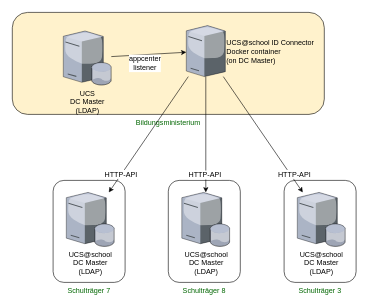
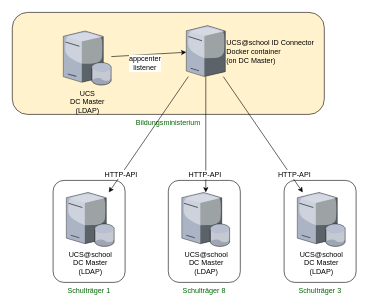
  <mxCell id="0" style=";html=1;" />
  <mxCell id="1" style=";html=1;" parent="0" />
  <mxCell id="2" value="&lt;font color=&quot;#006600&quot;&gt;Bildungsministerium&lt;/font&gt;" style="rounded=1;whiteSpace=wrap;html=1;labelPosition=center;verticalLabelPosition=bottom;align=center;verticalAlign=top;fillColor=#fff2cc;" parent="1" vertex="1"><mxGeometry x="20" y="20" width="520" height="170" as="geometry" /></mxCell>
  <mxCell id="3" value="&lt;font color=&quot;#006600&quot;&gt;Schulträger 3&lt;/font&gt;" style="rounded=1;whiteSpace=wrap;html=1;labelPosition=center;verticalLabelPosition=bottom;align=center;verticalAlign=top;" parent="1" vertex="1"><mxGeometry x="473" y="300" width="120" height="170" as="geometry" /></mxCell>
  <mxCell id="4" value="&lt;font color=&quot;#006600&quot;&gt;Schulträger 8&lt;br&gt;&lt;/font&gt;" style="rounded=1;whiteSpace=wrap;html=1;labelPosition=center;verticalLabelPosition=bottom;align=center;verticalAlign=top;" parent="1" vertex="1"><mxGeometry x="280" y="300" width="120" height="170" as="geometry" /></mxCell>
- <mxCell id="5" value="&lt;font color=&quot;#006600&quot;&gt;Schulträger 7&lt;/font&gt;" style="rounded=1;whiteSpace=wrap;html=1;labelPosition=center;verticalLabelPosition=bottom;align=center;verticalAlign=top;" parent="1" vertex="1"><mxGeometry x="88" y="300" width="120" height="170" as="geometry" /></mxCell>
+ <mxCell id="5" value="&lt;font color=&quot;#006600&quot;&gt;Schulträger 1&lt;/font&gt;" style="rounded=1;whiteSpace=wrap;html=1;labelPosition=center;verticalLabelPosition=bottom;align=center;verticalAlign=top;" parent="1" vertex="1"><mxGeometry x="88" y="300" width="120" height="170" as="geometry" /></mxCell>
  <mxCell id="6" value="UCS&lt;br&gt;DC Master&lt;br&gt;(LDAP)" style="verticalLabelPosition=bottom;aspect=fixed;html=1;verticalAlign=top;strokeColor=none;align=center;outlineConnect=0;shape=mxgraph.citrix.database_server;" parent="1" vertex="1"><mxGeometry x="105" y="51" width="80" height="90" as="geometry" /></mxCell>
  <mxCell id="7" value="UCS@school ID Connector&lt;br&gt;Docker container&lt;br&gt;(on DC Master)" style="verticalLabelPosition=middle;aspect=fixed;html=1;verticalAlign=middle;strokeColor=none;align=left;outlineConnect=0;shape=mxgraph.citrix.tower_server;labelPosition=right;spacingRight=0;" parent="1" vertex="1"><mxGeometry x="310" y="42" width="65" height="85" as="geometry" /></mxCell>
  <mxCell id="8" value="" style="endArrow=classic;html=1;" parent="1" source="6" target="7" edge="1"><mxGeometry width="50" height="50" relative="1" as="geometry"><mxPoint x="110" y="84.236" as="sourcePoint" /><mxPoint x="274" y="85.252" as="targetPoint" /></mxGeometry></mxCell>
  <mxCell id="9" value="appcenter&lt;br&gt;listener" style="text;html=1;resizable=0;points=[];align=center;verticalAlign=middle;labelBackgroundColor=#ffffff;" parent="8" vertex="1" connectable="0"><mxGeometry x="0.342" relative="1" as="geometry"><mxPoint x="-28" y="16" as="offset" /></mxGeometry></mxCell>
  <mxCell id="10" value="UCS@school&lt;br&gt;DC Master&lt;br&gt;(LDAP)" style="verticalLabelPosition=bottom;aspect=fixed;html=1;verticalAlign=top;strokeColor=none;align=center;outlineConnect=0;shape=mxgraph.citrix.database_server;" parent="1" vertex="1"><mxGeometry x="110" y="320" width="80" height="90" as="geometry" /></mxCell>
  <mxCell id="11" value="UCS@school&lt;br&gt;DC Master&lt;br&gt;(LDAP)" style="verticalLabelPosition=bottom;aspect=fixed;html=1;verticalAlign=top;strokeColor=none;align=center;outlineConnect=0;shape=mxgraph.citrix.database_server;" parent="1" vertex="1"><mxGeometry x="302.5" y="320" width="80" height="90" as="geometry" /></mxCell>
  <mxCell id="12" value="UCS@school&lt;br&gt;DC Master&lt;br&gt;(LDAP)" style="verticalLabelPosition=bottom;aspect=fixed;html=1;verticalAlign=top;strokeColor=none;align=center;outlineConnect=0;shape=mxgraph.citrix.database_server;" parent="1" vertex="1"><mxGeometry x="495" y="320" width="80" height="90" as="geometry" /></mxCell>
  <mxCell id="13" value="" style="endArrow=classic;html=1;" parent="1" source="7" target="11" edge="1"><mxGeometry width="50" height="50" relative="1" as="geometry"><mxPoint x="270" y="241.242" as="sourcePoint" /><mxPoint x="430" y="240.21" as="targetPoint" /></mxGeometry></mxCell>
  <mxCell id="14" value="HTTP-API" style="text;html=1;resizable=0;points=[];align=center;verticalAlign=middle;labelBackgroundColor=#ffffff;" parent="13" vertex="1" connectable="0"><mxGeometry x="0.181" y="1" relative="1" as="geometry"><mxPoint x="-3.5" y="49" as="offset" /></mxGeometry></mxCell>
  <mxCell id="15" value="" style="endArrow=classic;html=1;" parent="1" source="7" target="10" edge="1"><mxGeometry width="50" height="50" relative="1" as="geometry"><mxPoint x="230" y="150" as="sourcePoint" /><mxPoint x="230" y="343" as="targetPoint" /></mxGeometry></mxCell>
  <mxCell id="16" value="HTTP-API" style="text;html=1;resizable=0;points=[];align=center;verticalAlign=middle;labelBackgroundColor=#ffffff;" parent="15" vertex="1" connectable="0"><mxGeometry x="0.123" y="-2" relative="1" as="geometry"><mxPoint x="-37.5" y="56" as="offset" /></mxGeometry></mxCell>
  <mxCell id="17" value="" style="endArrow=classic;html=1;" parent="1" source="7" target="12" edge="1"><mxGeometry width="50" height="50" relative="1" as="geometry"><mxPoint x="352.5" y="137" as="sourcePoint" /><mxPoint x="352.5" y="330" as="targetPoint" /></mxGeometry></mxCell>
  <mxCell id="18" value="HTTP-API" style="text;html=1;resizable=0;points=[];align=center;verticalAlign=middle;labelBackgroundColor=#ffffff;" parent="17" vertex="1" connectable="0"><mxGeometry x="0.272" y="1" relative="1" as="geometry"><mxPoint x="33" y="40.5" as="offset" /></mxGeometry></mxCell>
